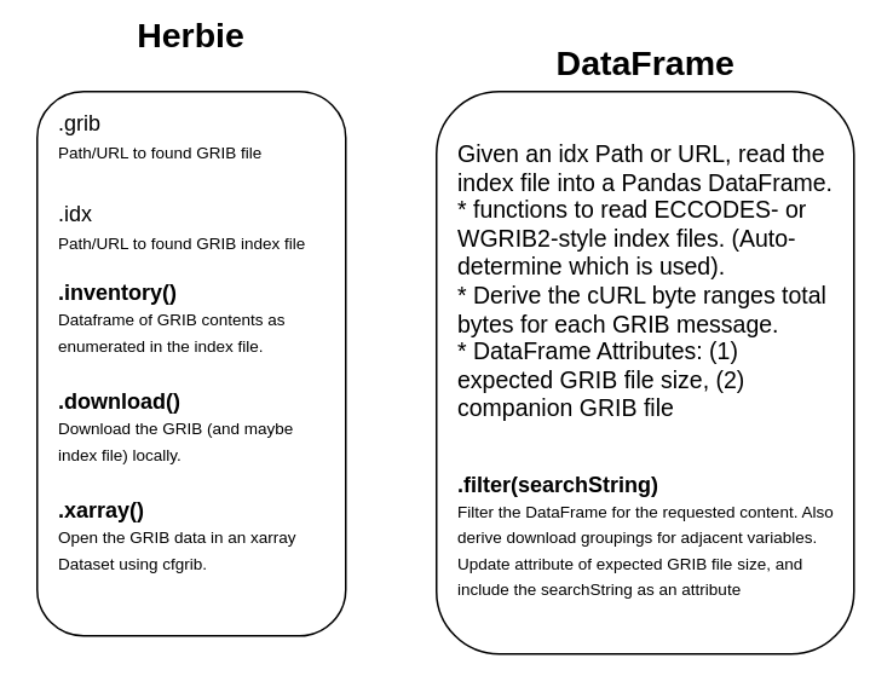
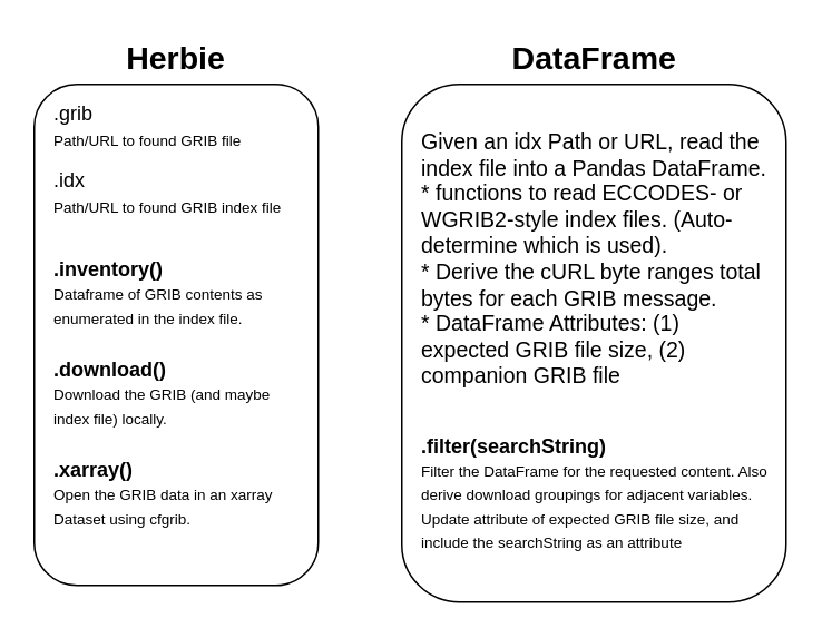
  <mxCell id="0" />
  <mxCell id="1" parent="0" />
  <mxCell id="2" value="" style="rounded=1;whiteSpace=wrap;html=1;" vertex="1" parent="1"><mxGeometry x="20" y="50" width="170" height="300" as="geometry" /></mxCell>
- <mxCell id="3" value="&lt;font style=&quot;font-size: 19px;&quot;&gt;&lt;b&gt;Herbie&lt;/b&gt;&lt;/font&gt;" style="text;html=1;strokeColor=none;fillColor=none;align=center;verticalAlign=middle;whiteSpace=wrap;rounded=0;" vertex="1" parent="1"><mxGeometry x="75" y="5" width="60" height="30" as="geometry" /></mxCell>
+ <mxCell id="3" value="&lt;font style=&quot;font-size: 19px;&quot;&gt;&lt;b&gt;Herbie&lt;/b&gt;&lt;/font&gt;" style="text;html=1;strokeColor=none;fillColor=none;align=center;verticalAlign=middle;whiteSpace=wrap;rounded=0;" vertex="1" parent="1"><mxGeometry x="75" y="20" width="60" height="30" as="geometry" /></mxCell>
  <mxCell id="4" value=".grib&lt;br&gt;&lt;font style=&quot;font-size: 9px;&quot;&gt;Path/URL to found GRIB file&lt;/font&gt;" style="text;html=1;strokeColor=none;fillColor=none;align=left;verticalAlign=middle;whiteSpace=wrap;rounded=0;" vertex="1" parent="1"><mxGeometry x="30" y="60" width="140" height="30" as="geometry" /></mxCell>
- <mxCell id="5" value=".idx&lt;br&gt;&lt;font style=&quot;font-size: 9px;&quot;&gt;Path/URL to found GRIB index file&lt;/font&gt;" style="text;html=1;strokeColor=none;fillColor=none;align=left;verticalAlign=middle;whiteSpace=wrap;rounded=0;" vertex="1" parent="1"><mxGeometry x="30" y="110" width="140" height="30" as="geometry" /></mxCell>
+ <mxCell id="5" value=".idx&lt;br&gt;&lt;font style=&quot;font-size: 9px;&quot;&gt;Path/URL to found GRIB index file&lt;/font&gt;" style="text;html=1;strokeColor=none;fillColor=none;align=left;verticalAlign=middle;whiteSpace=wrap;rounded=0;" vertex="1" parent="1"><mxGeometry x="30" y="100" width="140" height="30" as="geometry" /></mxCell>
  <mxCell id="6" value="&lt;b&gt;.inventory()&lt;/b&gt;&lt;br&gt;&lt;font style=&quot;font-size: 9px;&quot;&gt;Dataframe of GRIB contents as enumerated in the index file.&lt;/font&gt;" style="text;html=1;strokeColor=none;fillColor=none;align=left;verticalAlign=middle;whiteSpace=wrap;rounded=0;" vertex="1" parent="1"><mxGeometry x="30" y="150" width="140" height="50" as="geometry" /></mxCell>
  <mxCell id="7" value="&lt;b&gt;.download()&lt;/b&gt;&lt;br&gt;&lt;font style=&quot;font-size: 9px;&quot;&gt;Download the GRIB (and maybe index file) locally.&lt;br&gt;&lt;/font&gt;" style="text;html=1;strokeColor=none;fillColor=none;align=left;verticalAlign=middle;whiteSpace=wrap;rounded=0;" vertex="1" parent="1"><mxGeometry x="30" y="210" width="140" height="50" as="geometry" /></mxCell>
  <mxCell id="8" value="&lt;b&gt;.xarray()&lt;/b&gt;&lt;br&gt;&lt;font style=&quot;font-size: 9px;&quot;&gt;Open the GRIB data in an xarray Dataset using cfgrib.&lt;br&gt;&lt;/font&gt;" style="text;html=1;strokeColor=none;fillColor=none;align=left;verticalAlign=middle;whiteSpace=wrap;rounded=0;" vertex="1" parent="1"><mxGeometry x="30" y="270" width="140" height="50" as="geometry" /></mxCell>
  <mxCell id="9" value="" style="rounded=1;whiteSpace=wrap;html=1;fontSize=19;" vertex="1" parent="1"><mxGeometry x="240" y="50" width="230" height="310" as="geometry" /></mxCell>
  <mxCell id="10" value="&lt;font style=&quot;font-size: 19px;&quot;&gt;&lt;b&gt;DataFrame&lt;/b&gt;&lt;/font&gt;" style="text;html=1;strokeColor=none;fillColor=none;align=center;verticalAlign=middle;whiteSpace=wrap;rounded=0;" vertex="1" parent="1"><mxGeometry x="297.5" y="20" width="115" height="30" as="geometry" /></mxCell>
  <mxCell id="11" value="Given an idx Path or URL, read the index file into a Pandas DataFrame.&lt;br&gt;* functions to read ECCODES- or WGRIB2-style index files. (Auto-determine which is used).&lt;br&gt;* Derive the cURL byte ranges total bytes for each GRIB message.&lt;br&gt;* DataFrame Attributes: (1) expected GRIB file size, (2) companion GRIB file" style="text;html=1;strokeColor=none;fillColor=none;align=left;verticalAlign=top;whiteSpace=wrap;rounded=0;fontSize=13;" vertex="1" parent="1"><mxGeometry x="250" y="70" width="210" height="170" as="geometry" /></mxCell>
  <mxCell id="12" value="&lt;b&gt;.filter(searchString)&lt;/b&gt;&lt;br&gt;&lt;font style=&quot;font-size: 9px;&quot;&gt;Filter the DataFrame for the requested content. Also derive download groupings for adjacent variables. Update attribute of expected GRIB file size, and include the searchString as an attribute&lt;/font&gt;" style="text;html=1;strokeColor=none;fillColor=none;align=left;verticalAlign=middle;whiteSpace=wrap;rounded=0;" vertex="1" parent="1"><mxGeometry x="250" y="270" width="210" height="50" as="geometry" /></mxCell>
